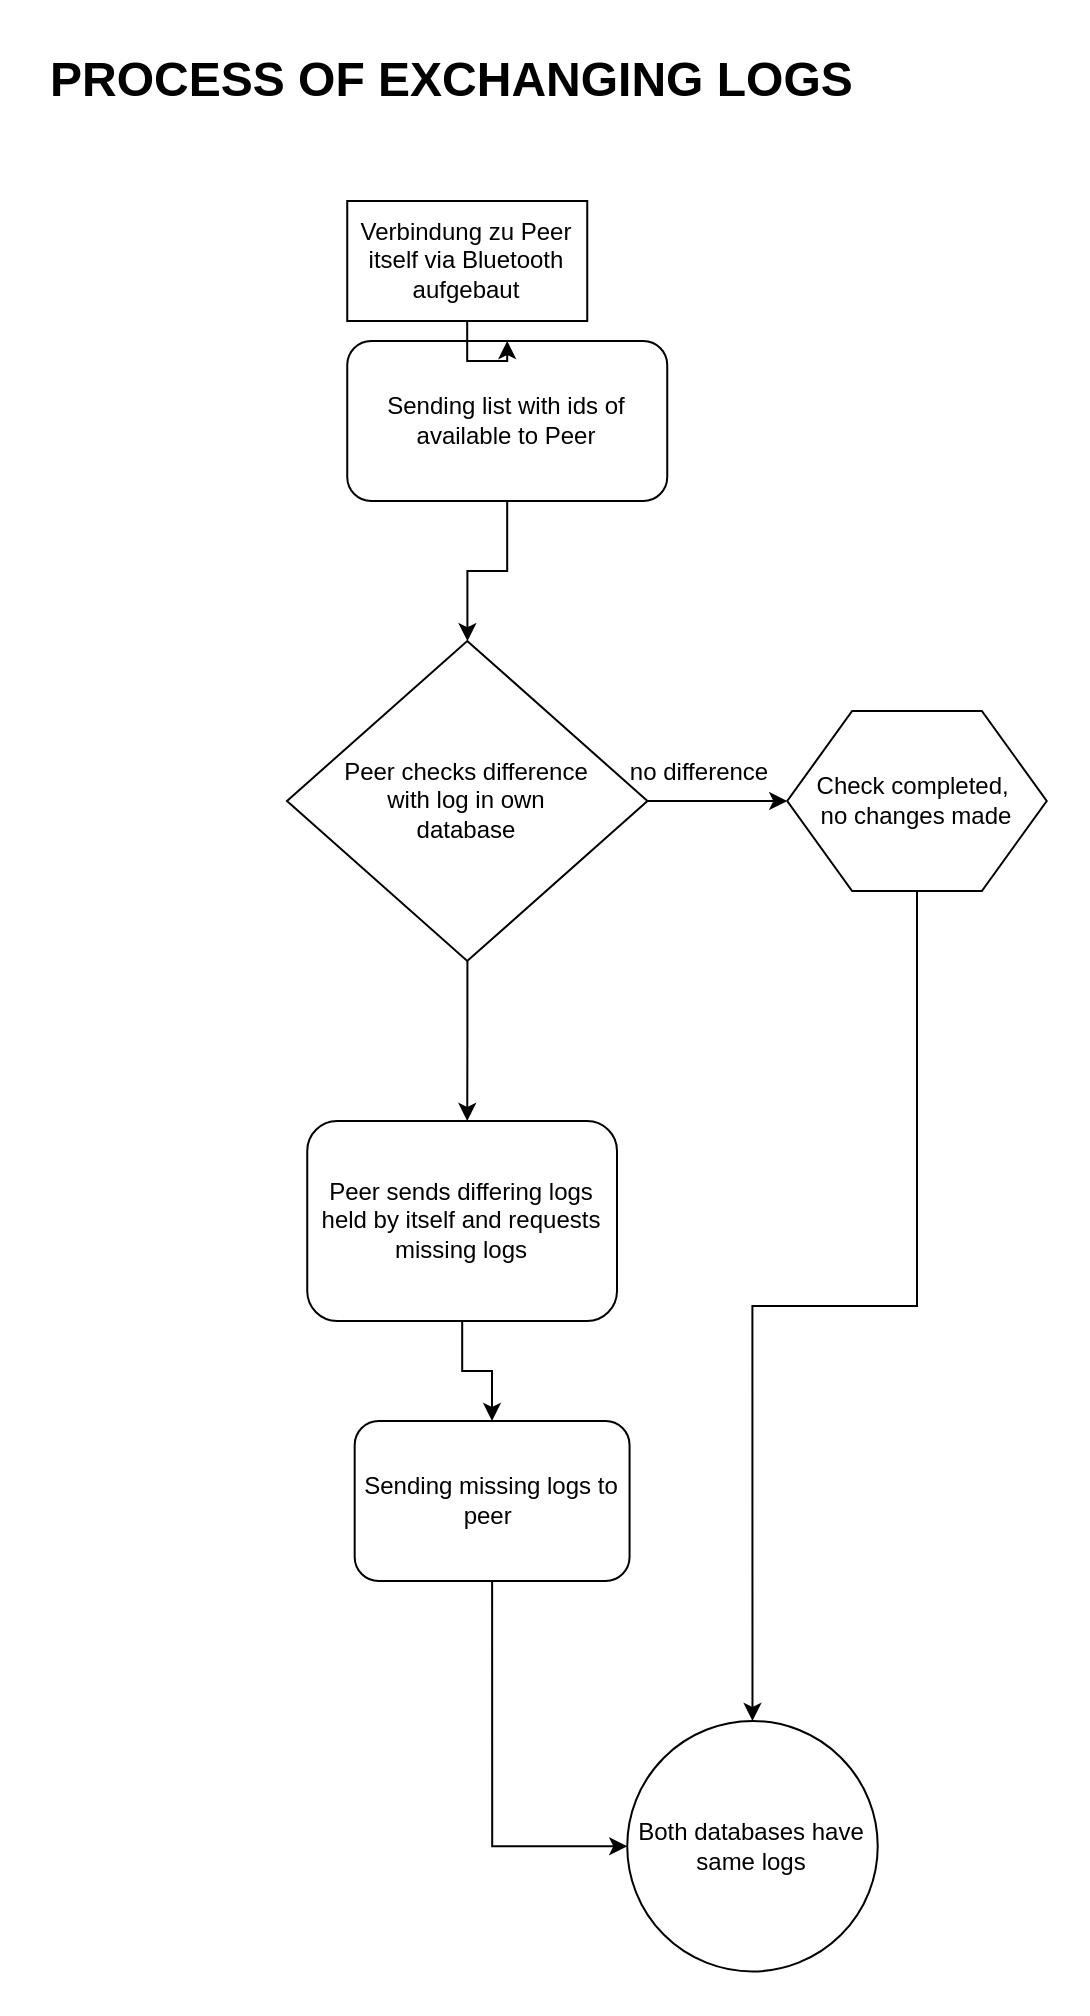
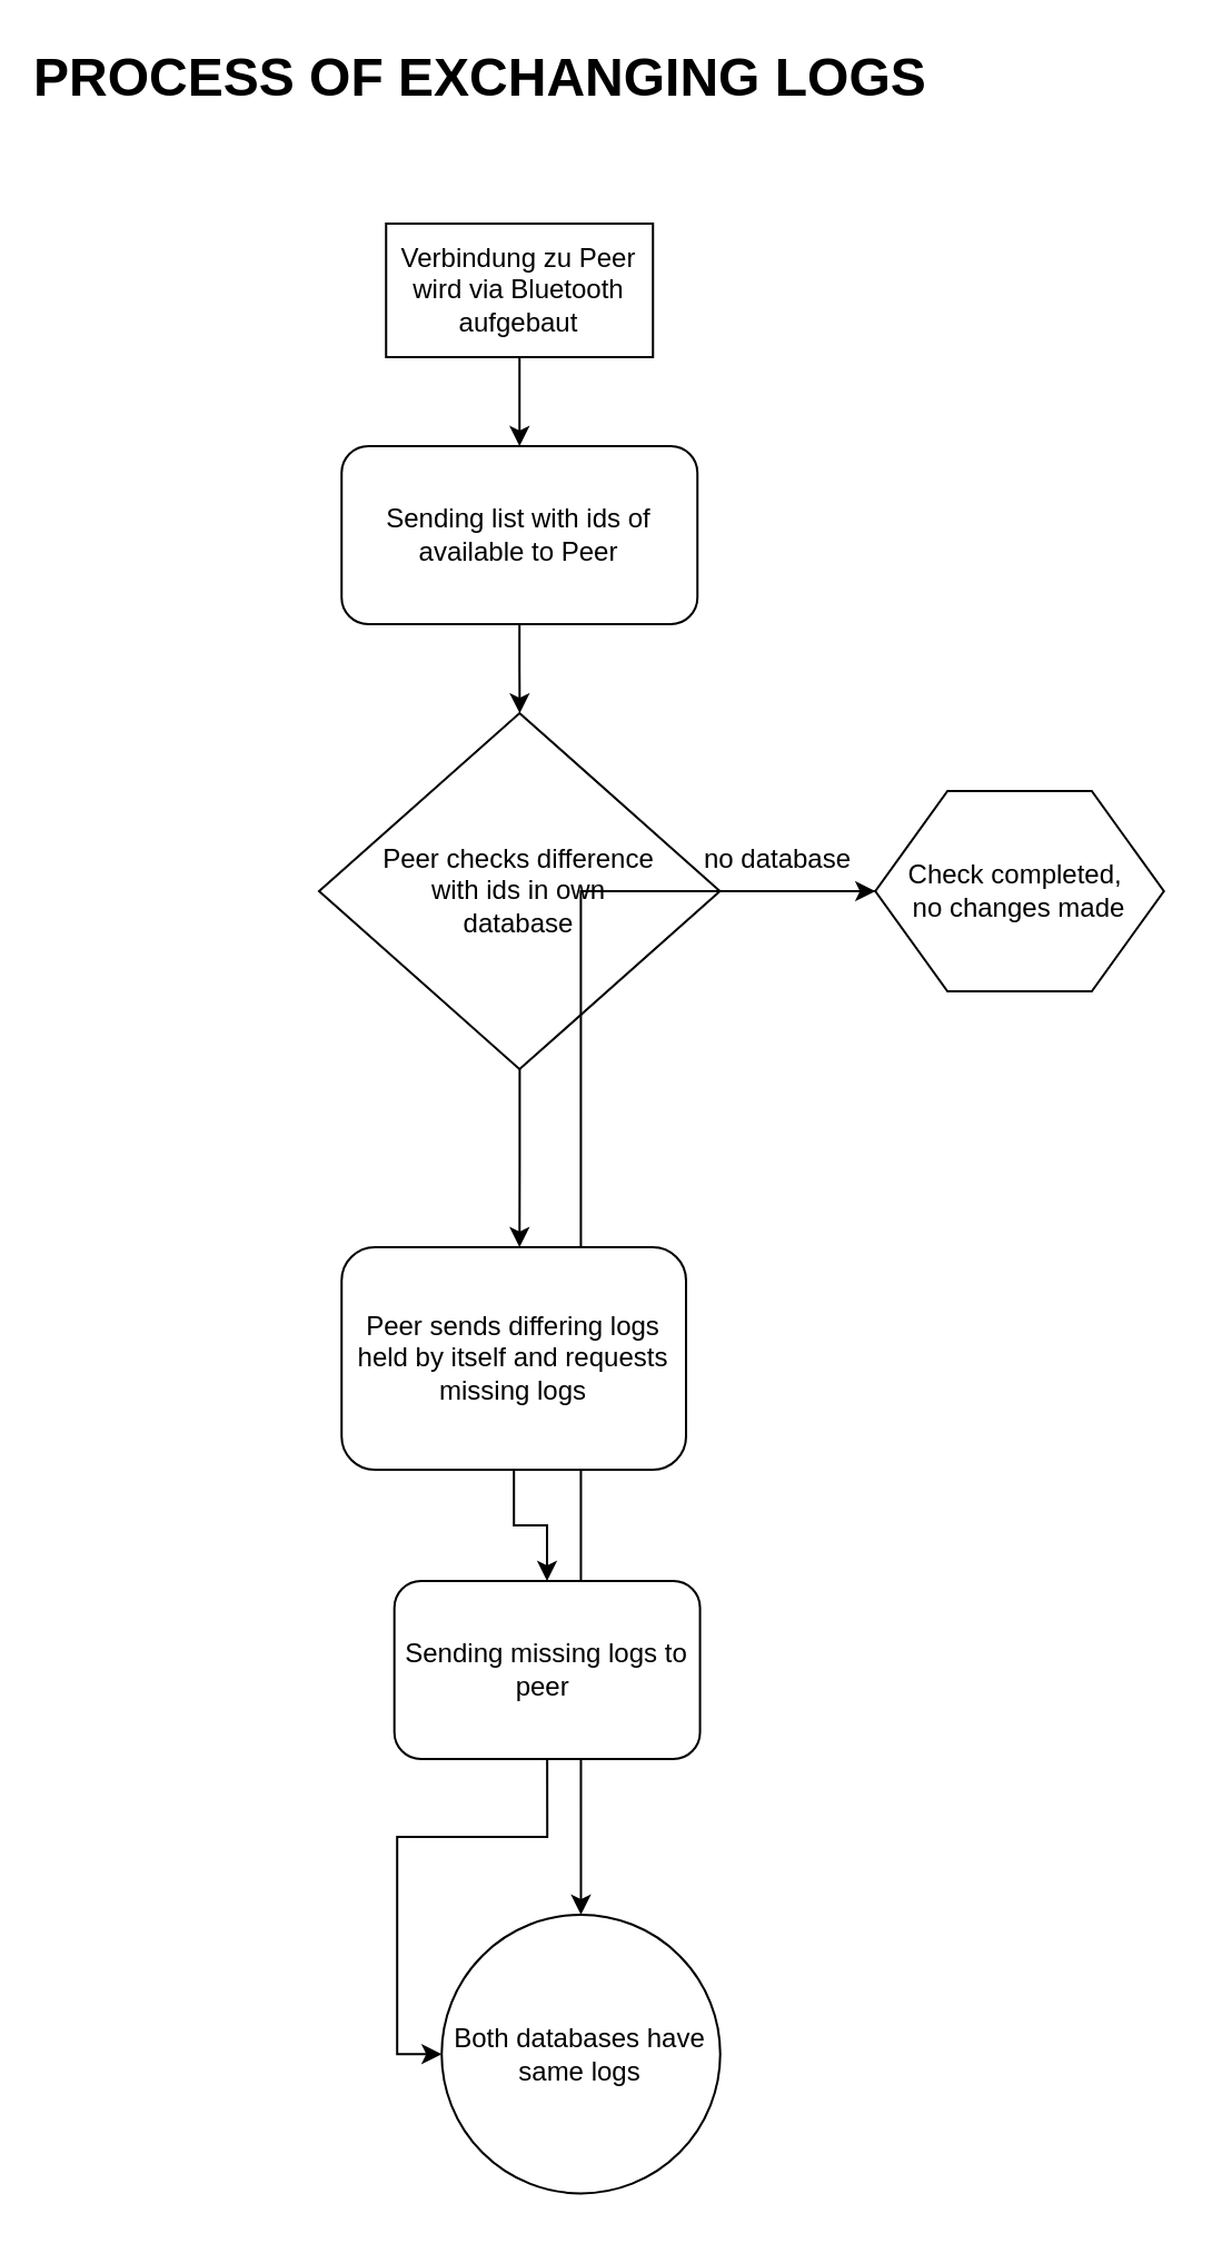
  <mxCell id="0" />
  <mxCell id="1" parent="0" />
  <mxCell id="2" value="" style="edgeStyle=orthogonalEdgeStyle;rounded=0;orthogonalLoop=1;jettySize=auto;html=1;" edge="1" parent="1" source="3" target="8"><mxGeometry relative="1" as="geometry" /></mxCell>
- <mxCell id="3" value="Sending list with ids of available to Peer" style="rounded=1;whiteSpace=wrap;html=1;" vertex="1" parent="1"><mxGeometry x="173.12" y="170" width="160" height="80" as="geometry" /></mxCell>
+ <mxCell id="3" value="Sending list with ids of available to Peer" style="rounded=1;whiteSpace=wrap;html=1;" vertex="1" parent="1"><mxGeometry x="153.12" y="200" width="160" height="80" as="geometry" /></mxCell>
  <mxCell id="4" value="" style="edgeStyle=orthogonalEdgeStyle;rounded=0;orthogonalLoop=1;jettySize=auto;html=1;" edge="1" parent="1" source="5" target="3"><mxGeometry relative="1" as="geometry" /></mxCell>
- <mxCell id="5" value="Verbindung zu Peer itself via Bluetooth aufgebaut" style="rounded=0;whiteSpace=wrap;html=1;" vertex="1" parent="1"><mxGeometry x="173.12" y="100" width="120" height="60" as="geometry" /></mxCell>
+ <mxCell id="5" value="Verbindung zu Peer wird via Bluetooth aufgebaut" style="rounded=0;whiteSpace=wrap;html=1;" vertex="1" parent="1"><mxGeometry x="173.12" y="100" width="120" height="60" as="geometry" /></mxCell>
  <mxCell id="6" value="" style="edgeStyle=orthogonalEdgeStyle;rounded=0;orthogonalLoop=1;jettySize=auto;html=1;" edge="1" parent="1" source="8"><mxGeometry relative="1" as="geometry"><mxPoint x="393.12" y="400" as="targetPoint" /></mxGeometry></mxCell>
  <mxCell id="7" value="" style="edgeStyle=orthogonalEdgeStyle;rounded=0;orthogonalLoop=1;jettySize=auto;html=1;" edge="1" parent="1" source="8"><mxGeometry relative="1" as="geometry"><mxPoint x="233.115" y="560" as="targetPoint" /></mxGeometry></mxCell>
- <mxCell id="8" value="Peer checks difference &lt;br&gt;with log in own &lt;br&gt;database" style="rhombus;whiteSpace=wrap;html=1;" vertex="1" parent="1"><mxGeometry x="142.99" y="320" width="180.25" height="160" as="geometry" /></mxCell>
+ <mxCell id="8" value="Peer checks difference &lt;br&gt;with ids in own &lt;br&gt;database" style="rhombus;whiteSpace=wrap;html=1;" vertex="1" parent="1"><mxGeometry x="142.99" y="320" width="180.25" height="160" as="geometry" /></mxCell>
  <mxCell id="9" style="edgeStyle=orthogonalEdgeStyle;rounded=0;orthogonalLoop=1;jettySize=auto;html=1;" edge="1" parent="1" source="10" target="16"><mxGeometry relative="1" as="geometry" /></mxCell>
  <mxCell id="10" value="Check completed,&amp;nbsp;&lt;br&gt;no changes made" style="shape=hexagon;perimeter=hexagonPerimeter2;whiteSpace=wrap;html=1;" vertex="1" parent="1"><mxGeometry x="393.12" y="355" width="129.75" height="90" as="geometry" /></mxCell>
- <mxCell id="11" value="no difference" style="text;html=1;align=center;verticalAlign=middle;resizable=0;points=[];autosize=1;" vertex="1" parent="1"><mxGeometry x="309.12" y="376" width="80" height="20" as="geometry" /></mxCell>
+ <mxCell id="11" value="no database" style="text;html=1;align=center;verticalAlign=middle;resizable=0;points=[];autosize=1;" vertex="1" parent="1"><mxGeometry x="309.12" y="376" width="80" height="20" as="geometry" /></mxCell>
  <mxCell id="12" value="" style="edgeStyle=orthogonalEdgeStyle;rounded=0;orthogonalLoop=1;jettySize=auto;html=1;" edge="1" parent="1" source="13" target="15"><mxGeometry relative="1" as="geometry" /></mxCell>
  <mxCell id="13" value="Peer sends differing logs held by itself and requests missing logs" style="rounded=1;whiteSpace=wrap;html=1;" vertex="1" parent="1"><mxGeometry x="153.12" y="560" width="154.88" height="100" as="geometry" /></mxCell>
  <mxCell id="14" style="edgeStyle=orthogonalEdgeStyle;rounded=0;orthogonalLoop=1;jettySize=auto;html=1;exitX=0.5;exitY=1;exitDx=0;exitDy=0;entryX=0;entryY=0.5;entryDx=0;entryDy=0;" edge="1" parent="1" source="15" target="16"><mxGeometry relative="1" as="geometry" /></mxCell>
  <mxCell id="15" value="Sending missing logs to peer&amp;nbsp;" style="rounded=1;whiteSpace=wrap;html=1;" vertex="1" parent="1"><mxGeometry x="176.84" y="710" width="137.44" height="80" as="geometry" /></mxCell>
- <mxCell id="16" value="Both databases have same logs" style="ellipse;whiteSpace=wrap;html=1;aspect=fixed;" vertex="1" parent="1"><mxGeometry x="313.12" y="860" width="125.24" height="125.24" as="geometry" /></mxCell>
- <mxCell id="17" value="&lt;h1&gt;PROCESS OF EXCHANGING LOGS&amp;nbsp;&lt;/h1&gt;" style="text;html=1;strokeColor=none;fillColor=none;spacing=5;spacingTop=-20;whiteSpace=wrap;overflow=hidden;rounded=0;" vertex="1" parent="1"><mxGeometry x="20" y="20" width="462.44" height="40" as="geometry" /></mxCell>
+ <mxCell id="16" value="Both databases have same logs" style="ellipse;whiteSpace=wrap;html=1;aspect=fixed;" vertex="1" parent="1"><mxGeometry x="198.12" y="860" width="125.24" height="125.24" as="geometry" /></mxCell>
+ <mxCell id="17" value="&lt;h1&gt;PROCESS OF EXCHANGING LOGS&amp;nbsp;&lt;/h1&gt;" style="text;html=1;strokeColor=none;fillColor=none;spacing=5;spacingTop=-20;whiteSpace=wrap;overflow=hidden;rounded=0;" vertex="1" parent="1"><mxGeometry x="10" y="15" width="462.44" height="40" as="geometry" /></mxCell>
